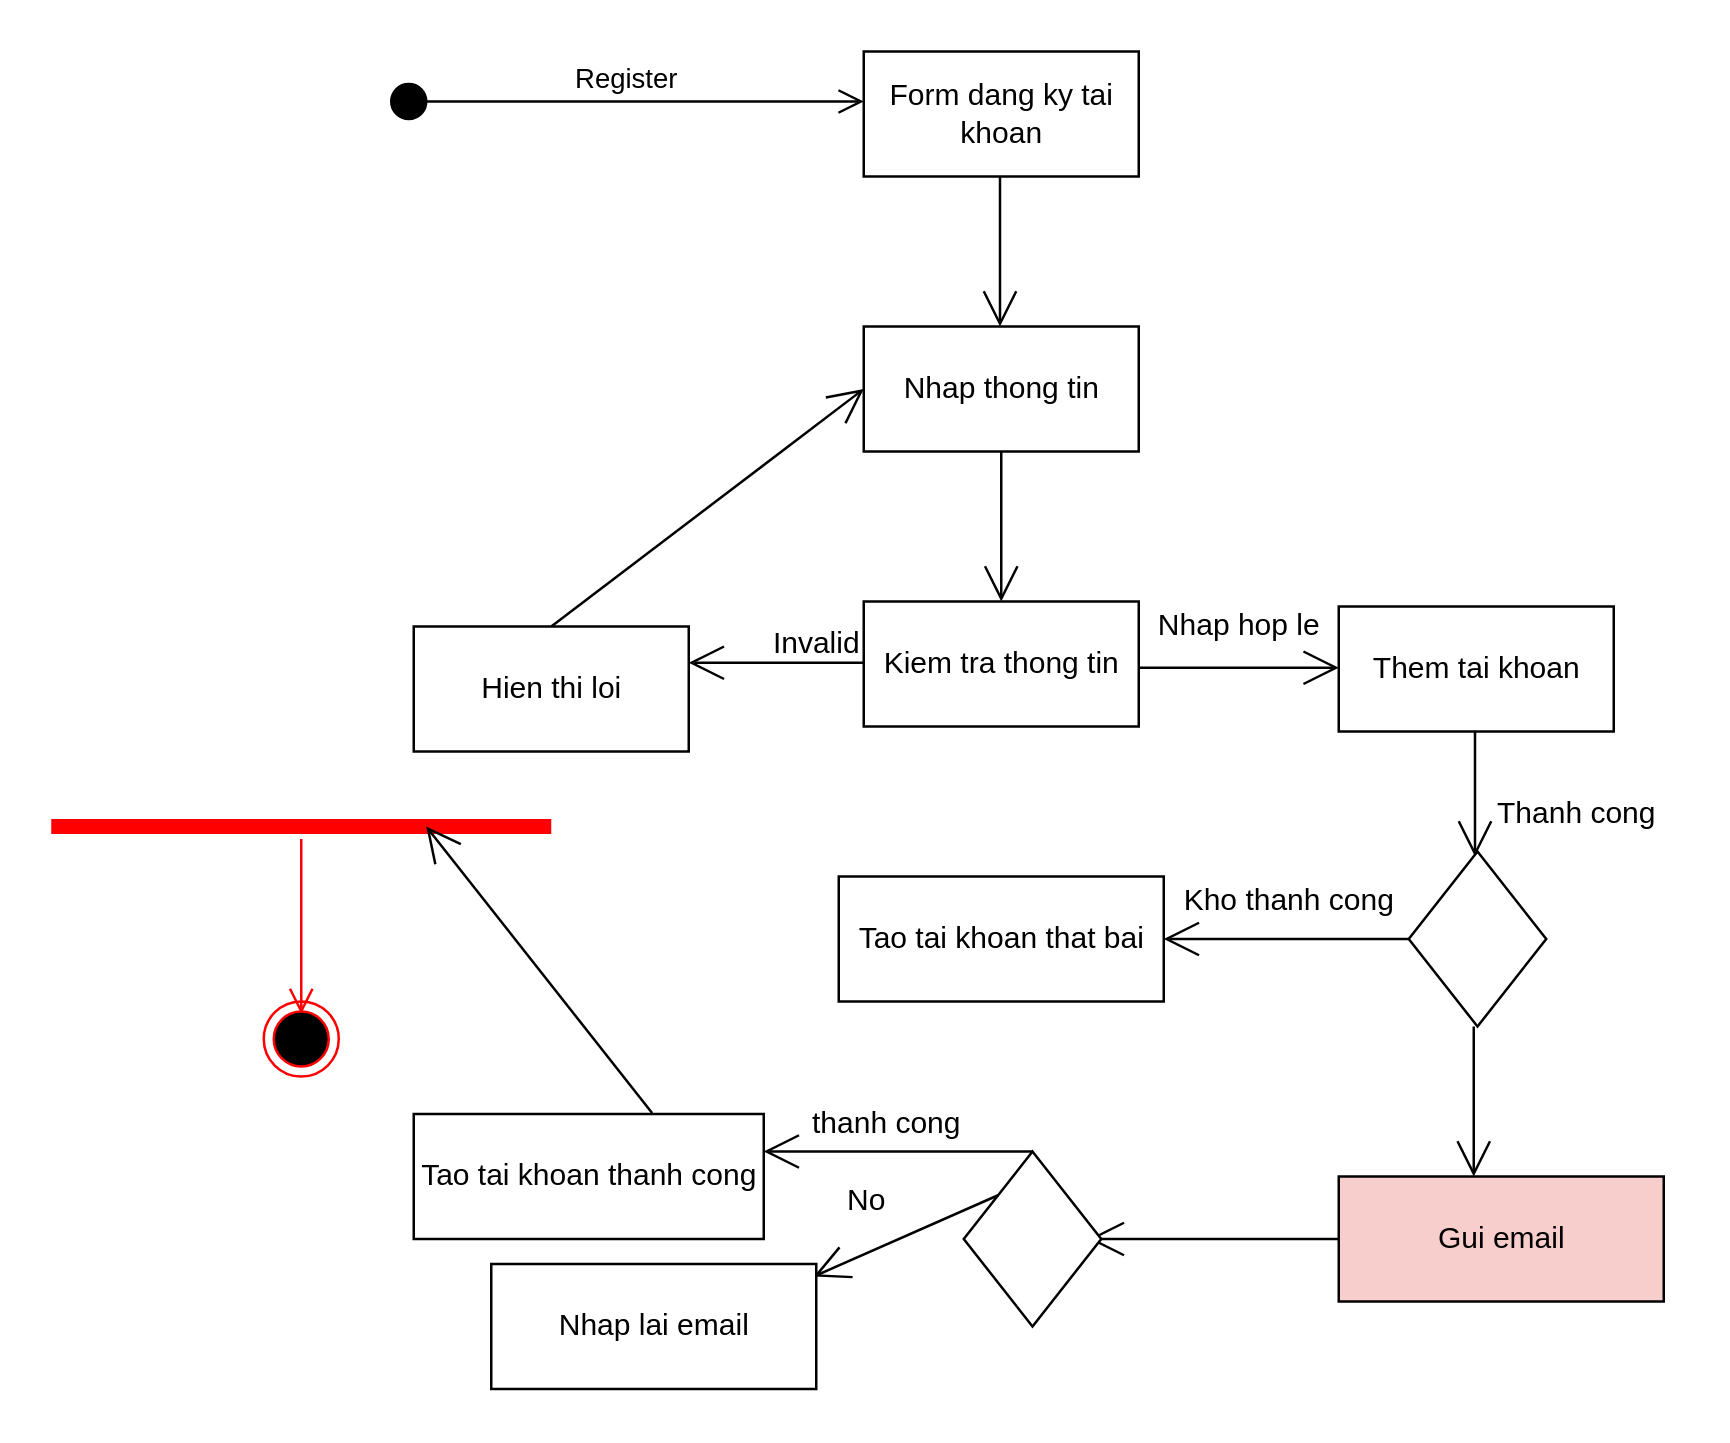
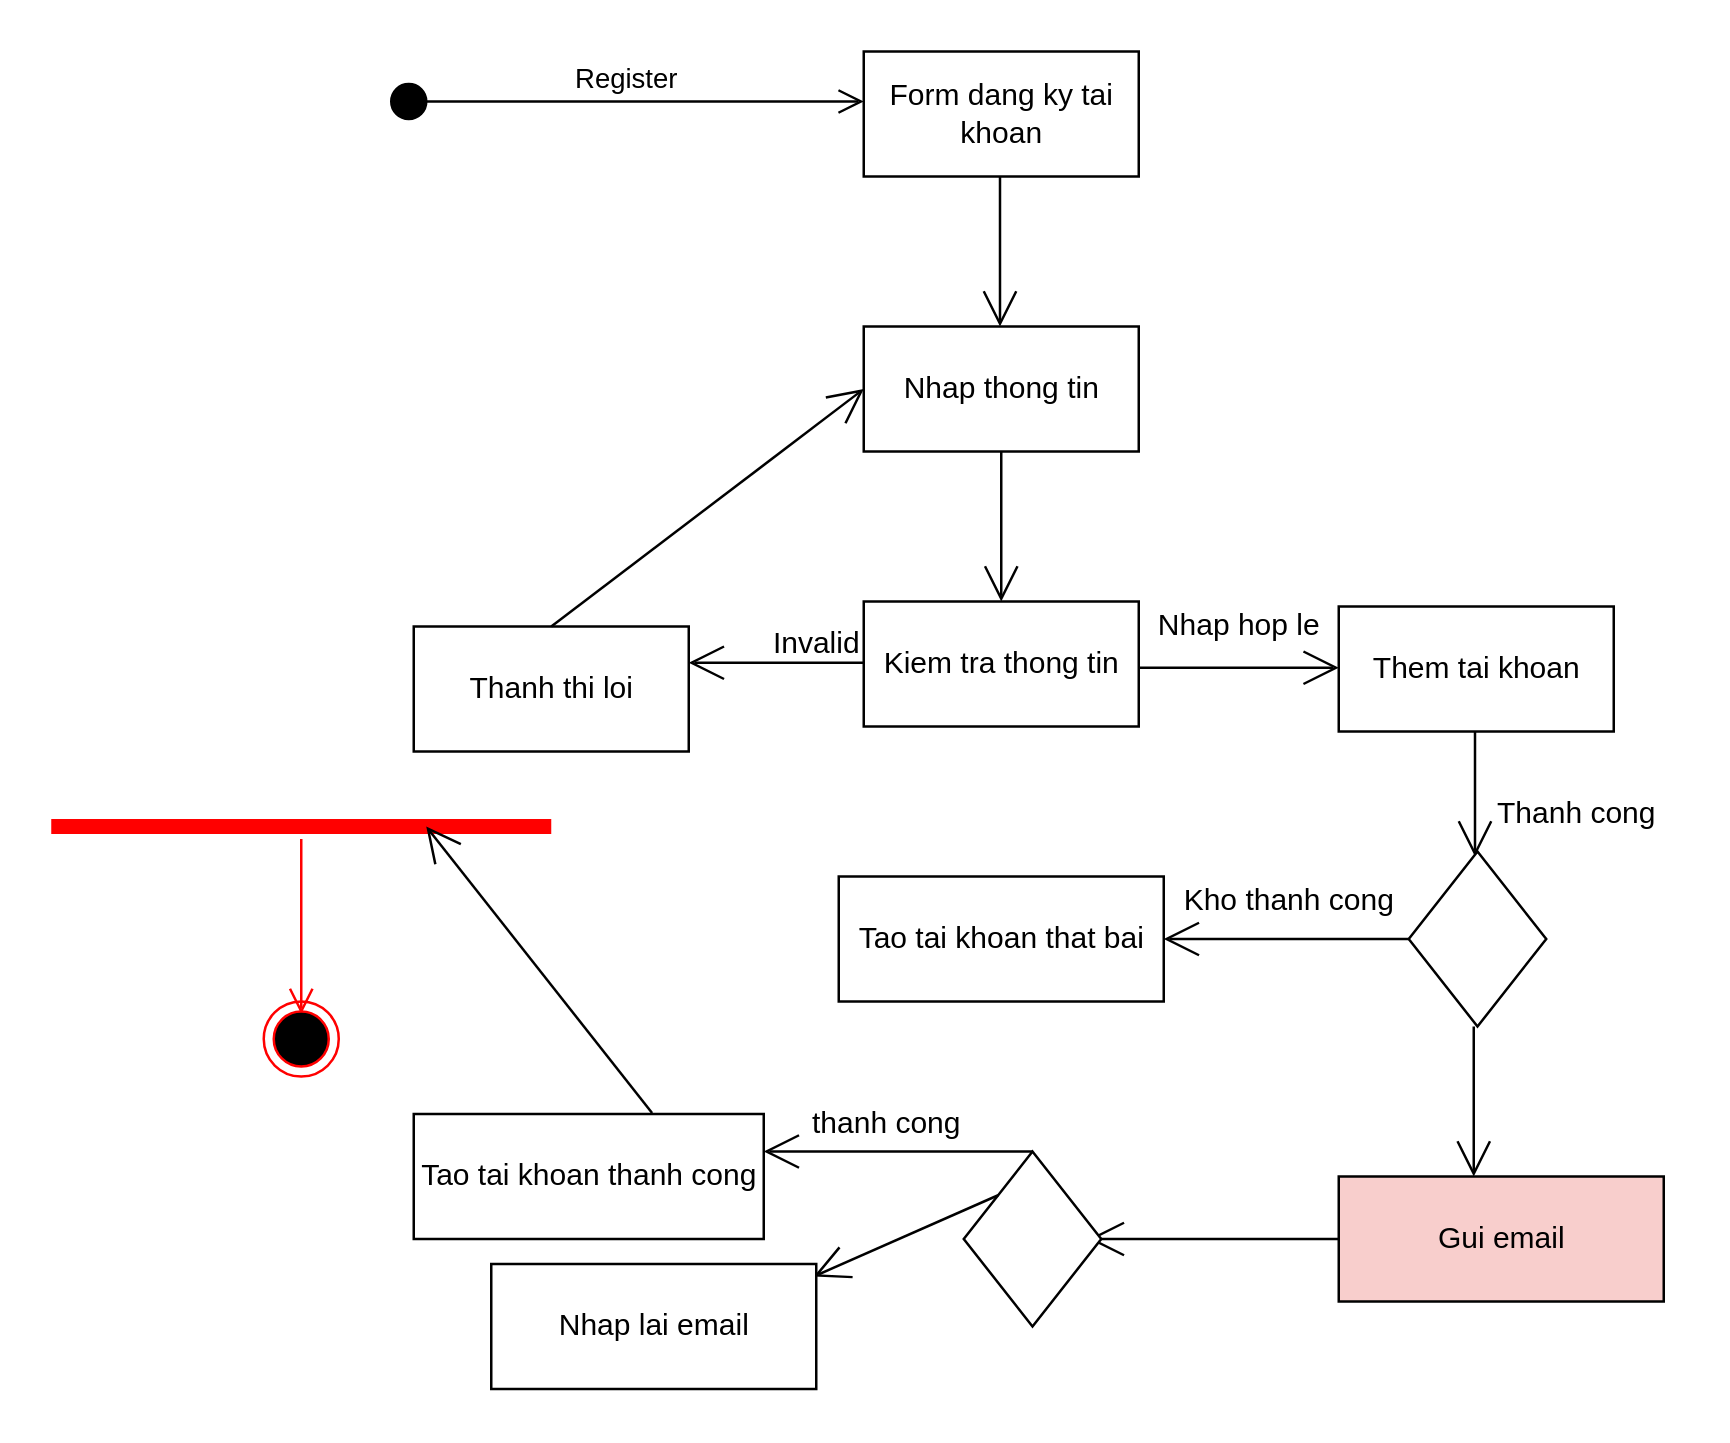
  <mxCell id="0" />
  <mxCell id="1" parent="0" />
  <mxCell id="2" value="Register" style="html=1;verticalAlign=bottom;startArrow=circle;startFill=1;endArrow=open;startSize=6;endSize=8;" parent="1" edge="1"><mxGeometry width="80" relative="1" as="geometry"><mxPoint x="155" y="40" as="sourcePoint" /><mxPoint x="345" y="40" as="targetPoint" /></mxGeometry></mxCell>
  <mxCell id="3" value="Form dang ky tai&lt;br&gt;khoan" style="html=1;" vertex="1" parent="1"><mxGeometry x="345" y="20" width="110" height="50" as="geometry" /></mxCell>
  <mxCell id="4" value="" style="endArrow=open;endFill=1;endSize=12;html=1;" edge="1" parent="1"><mxGeometry width="160" relative="1" as="geometry"><mxPoint x="399.5" y="70" as="sourcePoint" /><mxPoint x="399.5" y="130" as="targetPoint" /></mxGeometry></mxCell>
  <mxCell id="5" value="Nhap thong tin" style="html=1;" vertex="1" parent="1"><mxGeometry x="345" y="130" width="110" height="50" as="geometry" /></mxCell>
  <mxCell id="6" value="" style="endArrow=open;endFill=1;endSize=12;html=1;" edge="1" parent="1"><mxGeometry width="160" relative="1" as="geometry"><mxPoint x="400" y="180" as="sourcePoint" /><mxPoint x="400" y="240" as="targetPoint" /></mxGeometry></mxCell>
  <mxCell id="7" value="Kiem tra thong tin" style="html=1;" vertex="1" parent="1"><mxGeometry x="345" y="240" width="110" height="50" as="geometry" /></mxCell>
  <mxCell id="8" value="Them tai khoan" style="html=1;" vertex="1" parent="1"><mxGeometry x="535" y="242" width="110" height="50" as="geometry" /></mxCell>
  <mxCell id="9" value="" style="endArrow=open;endFill=1;endSize=12;html=1;" edge="1" parent="1"><mxGeometry width="160" relative="1" as="geometry"><mxPoint x="345" y="264.5" as="sourcePoint" /><mxPoint x="275" y="264.5" as="targetPoint" /></mxGeometry></mxCell>
- <mxCell id="10" value="Hien thi loi" style="html=1;" vertex="1" parent="1"><mxGeometry x="165" y="250" width="110" height="50" as="geometry" /></mxCell>
+ <mxCell id="10" value="Thanh thi loi" style="html=1;" vertex="1" parent="1"><mxGeometry x="165" y="250" width="110" height="50" as="geometry" /></mxCell>
  <mxCell id="11" value="" style="endArrow=open;endFill=1;endSize=12;html=1;exitX=0.5;exitY=0;exitDx=0;exitDy=0;entryX=0;entryY=0.5;entryDx=0;entryDy=0;" edge="1" parent="1" source="10" target="5"><mxGeometry width="160" relative="1" as="geometry"><mxPoint x="145" y="190" as="sourcePoint" /><mxPoint x="305" y="190" as="targetPoint" /></mxGeometry></mxCell>
  <mxCell id="12" value="Invalid" style="text;html=1;align=center;verticalAlign=middle;resizable=0;points=[];;autosize=1;" vertex="1" parent="1"><mxGeometry x="301" y="247" width="50" height="20" as="geometry" /></mxCell>
  <mxCell id="13" value="" style="endArrow=open;endFill=1;endSize=12;html=1;" edge="1" parent="1"><mxGeometry width="160" relative="1" as="geometry"><mxPoint x="455" y="266.5" as="sourcePoint" /><mxPoint x="535" y="266.5" as="targetPoint" /></mxGeometry></mxCell>
  <mxCell id="14" value="Nhap hop le" style="text;html=1;align=center;verticalAlign=middle;resizable=0;points=[];;autosize=1;" vertex="1" parent="1"><mxGeometry x="455" y="240" width="80" height="20" as="geometry" /></mxCell>
  <mxCell id="15" value="" style="endArrow=open;endFill=1;endSize=12;html=1;" edge="1" parent="1"><mxGeometry width="160" relative="1" as="geometry"><mxPoint x="589.5" y="292" as="sourcePoint" /><mxPoint x="589.5" y="342" as="targetPoint" /><Array as="points"><mxPoint x="589.5" y="322" /></Array></mxGeometry></mxCell>
  <mxCell id="16" value="" style="rhombus;whiteSpace=wrap;html=1;" vertex="1" parent="1"><mxGeometry x="563" y="340" width="55" height="70" as="geometry" /></mxCell>
  <mxCell id="17" value="Thanh cong" style="text;html=1;align=center;verticalAlign=middle;resizable=0;points=[];;autosize=1;" vertex="1" parent="1"><mxGeometry x="590" y="315" width="80" height="20" as="geometry" /></mxCell>
  <mxCell id="18" value="" style="endArrow=open;endFill=1;endSize=12;html=1;exitX=0;exitY=0.5;exitDx=0;exitDy=0;" edge="1" parent="1" source="16"><mxGeometry width="160" relative="1" as="geometry"><mxPoint x="375" y="370" as="sourcePoint" /><mxPoint x="465" y="375" as="targetPoint" /></mxGeometry></mxCell>
  <mxCell id="19" value="Tao tai khoan that bai" style="html=1;" vertex="1" parent="1"><mxGeometry x="335" y="350" width="130" height="50" as="geometry" /></mxCell>
  <mxCell id="20" value="Kho thanh cong" style="text;html=1;align=center;verticalAlign=middle;resizable=0;points=[];;autosize=1;" vertex="1" parent="1"><mxGeometry x="465" y="350" width="100" height="20" as="geometry" /></mxCell>
  <mxCell id="21" value="" style="endArrow=open;endFill=1;endSize=12;html=1;" edge="1" parent="1"><mxGeometry width="160" relative="1" as="geometry"><mxPoint x="589" y="410" as="sourcePoint" /><mxPoint x="589" y="470" as="targetPoint" /></mxGeometry></mxCell>
  <mxCell id="22" value="Gui email" style="html=1;fillColor=#f8cecc;" vertex="1" parent="1"><mxGeometry x="535" y="470" width="130" height="50" as="geometry" /></mxCell>
  <mxCell id="23" value="" style="endArrow=open;endFill=1;endSize=12;html=1;exitX=0;exitY=0.5;exitDx=0;exitDy=0;" edge="1" parent="1" source="22"><mxGeometry width="160" relative="1" as="geometry"><mxPoint x="215" y="430" as="sourcePoint" /><mxPoint x="435" y="495" as="targetPoint" /></mxGeometry></mxCell>
  <mxCell id="24" value="" style="rhombus;whiteSpace=wrap;html=1;" vertex="1" parent="1"><mxGeometry x="385" y="460" width="55" height="70" as="geometry" /></mxCell>
  <mxCell id="25" value="" style="endArrow=open;endFill=1;endSize=12;html=1;exitX=0.5;exitY=0;exitDx=0;exitDy=0;" edge="1" parent="1" source="24"><mxGeometry width="160" relative="1" as="geometry"><mxPoint x="315" y="410" as="sourcePoint" /><mxPoint x="305" y="460" as="targetPoint" /></mxGeometry></mxCell>
  <mxCell id="26" value="thanh cong" style="text;html=1;align=center;verticalAlign=middle;resizable=0;points=[];;autosize=1;" vertex="1" parent="1"><mxGeometry x="319" y="439" width="70" height="20" as="geometry" /></mxCell>
  <mxCell id="27" value="Tao tai khoan thanh cong" style="html=1;" vertex="1" parent="1"><mxGeometry x="165" y="445" width="140" height="50" as="geometry" /></mxCell>
  <mxCell id="28" value="" style="shape=line;html=1;strokeWidth=6;strokeColor=#ff0000;" vertex="1" parent="1"><mxGeometry x="20" y="325" width="200" height="10" as="geometry" /></mxCell>
  <mxCell id="29" value="" style="edgeStyle=orthogonalEdgeStyle;html=1;verticalAlign=bottom;endArrow=open;endSize=8;strokeColor=#ff0000;" edge="1" source="28" parent="1"><mxGeometry relative="1" as="geometry"><mxPoint x="120" y="405" as="targetPoint" /></mxGeometry></mxCell>
  <mxCell id="30" value="" style="endArrow=open;endFill=1;endSize=12;html=1;entryX=0.75;entryY=0.5;entryDx=0;entryDy=0;entryPerimeter=0;exitX=0.681;exitY=-0.008;exitDx=0;exitDy=0;exitPerimeter=0;" edge="1" parent="1" source="27" target="28"><mxGeometry width="160" relative="1" as="geometry"><mxPoint x="165" y="410" as="sourcePoint" /><mxPoint x="325" y="410" as="targetPoint" /></mxGeometry></mxCell>
  <mxCell id="31" value="" style="ellipse;html=1;shape=endState;fillColor=#000000;strokeColor=#ff0000;" vertex="1" parent="1"><mxGeometry x="105" y="400" width="30" height="30" as="geometry" /></mxCell>
  <mxCell id="32" value="" style="endArrow=open;endFill=1;endSize=12;html=1;exitX=0;exitY=0;exitDx=0;exitDy=0;" edge="1" parent="1" source="24"><mxGeometry width="160" relative="1" as="geometry"><mxPoint x="205" y="520" as="sourcePoint" /><mxPoint x="325" y="510" as="targetPoint" /></mxGeometry></mxCell>
  <mxCell id="33" value="Nhap lai email" style="html=1;" vertex="1" parent="1"><mxGeometry x="196" y="505" width="130" height="50" as="geometry" /></mxCell>
- <mxCell id="34" value="No" style="text;html=1;align=center;verticalAlign=middle;resizable=0;points=[];;autosize=1;" vertex="1" parent="1"><mxGeometry x="331" y="470" width="30" height="20" as="geometry" /></mxCell>
